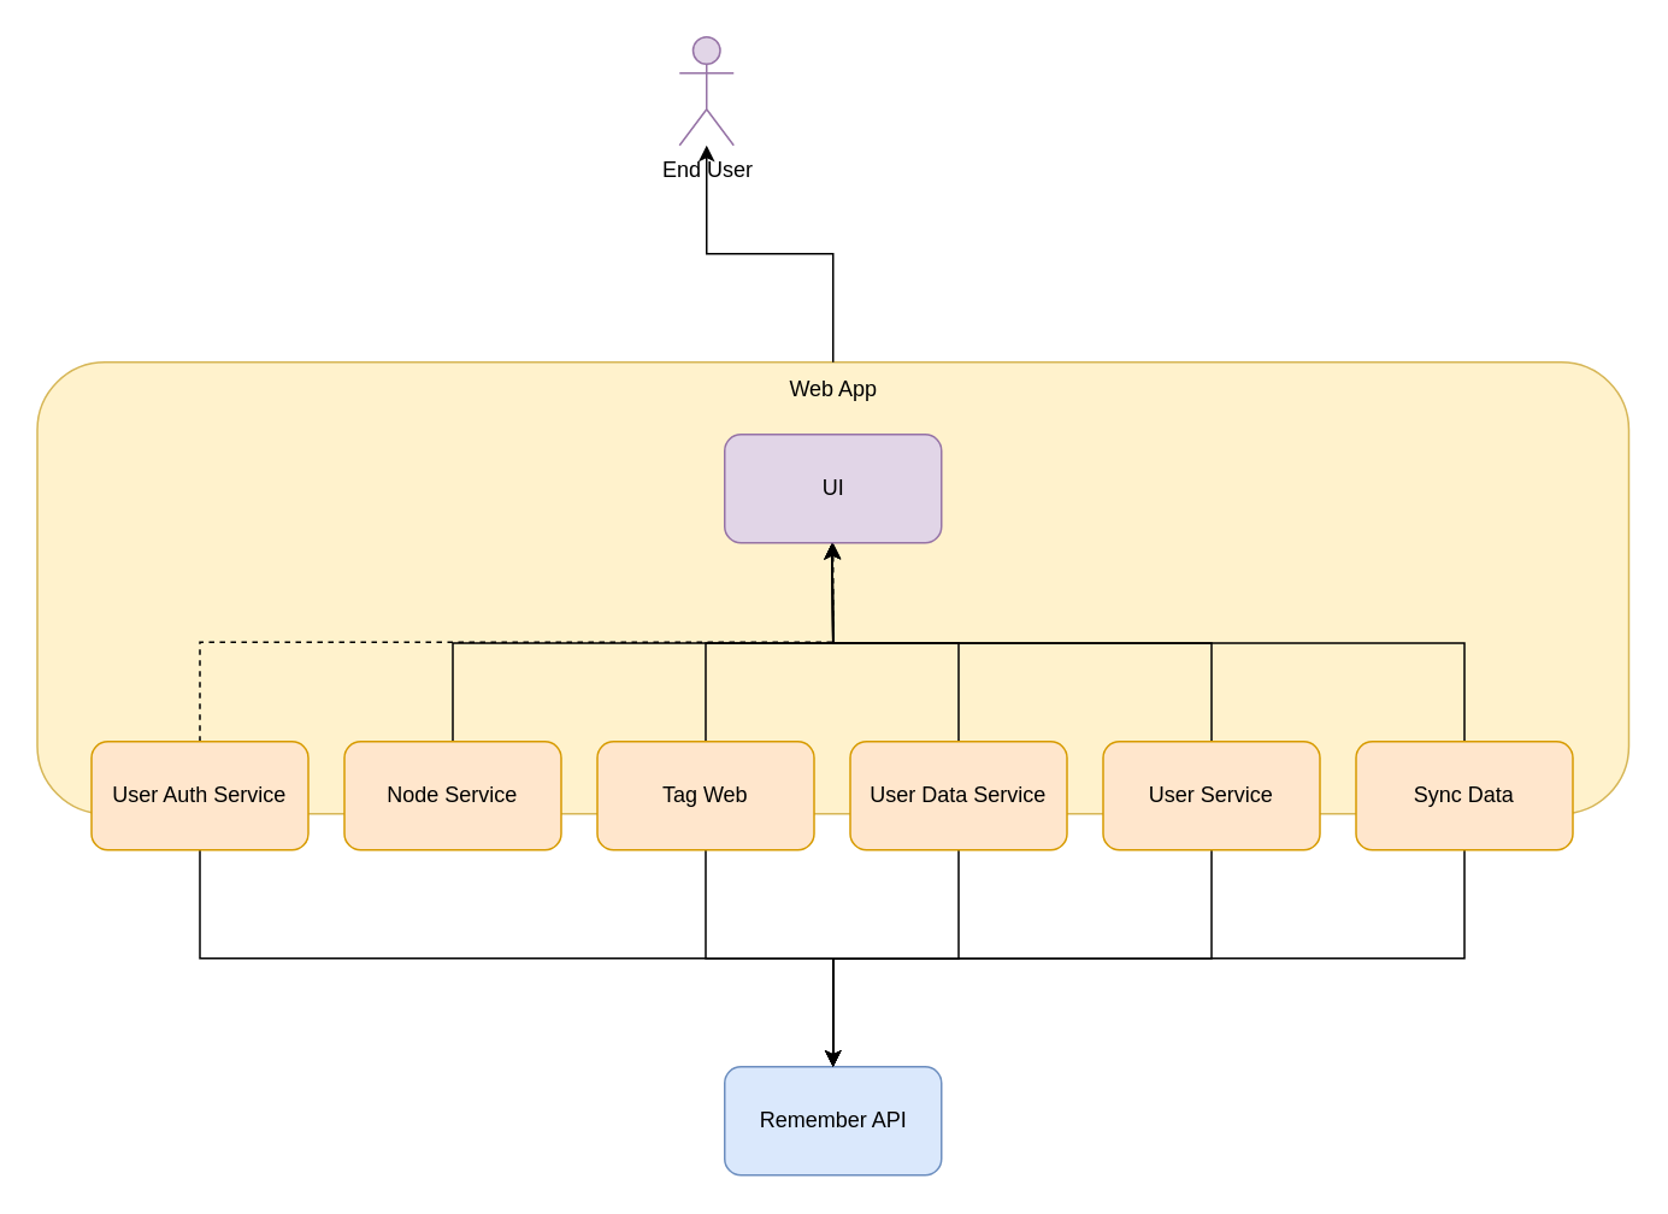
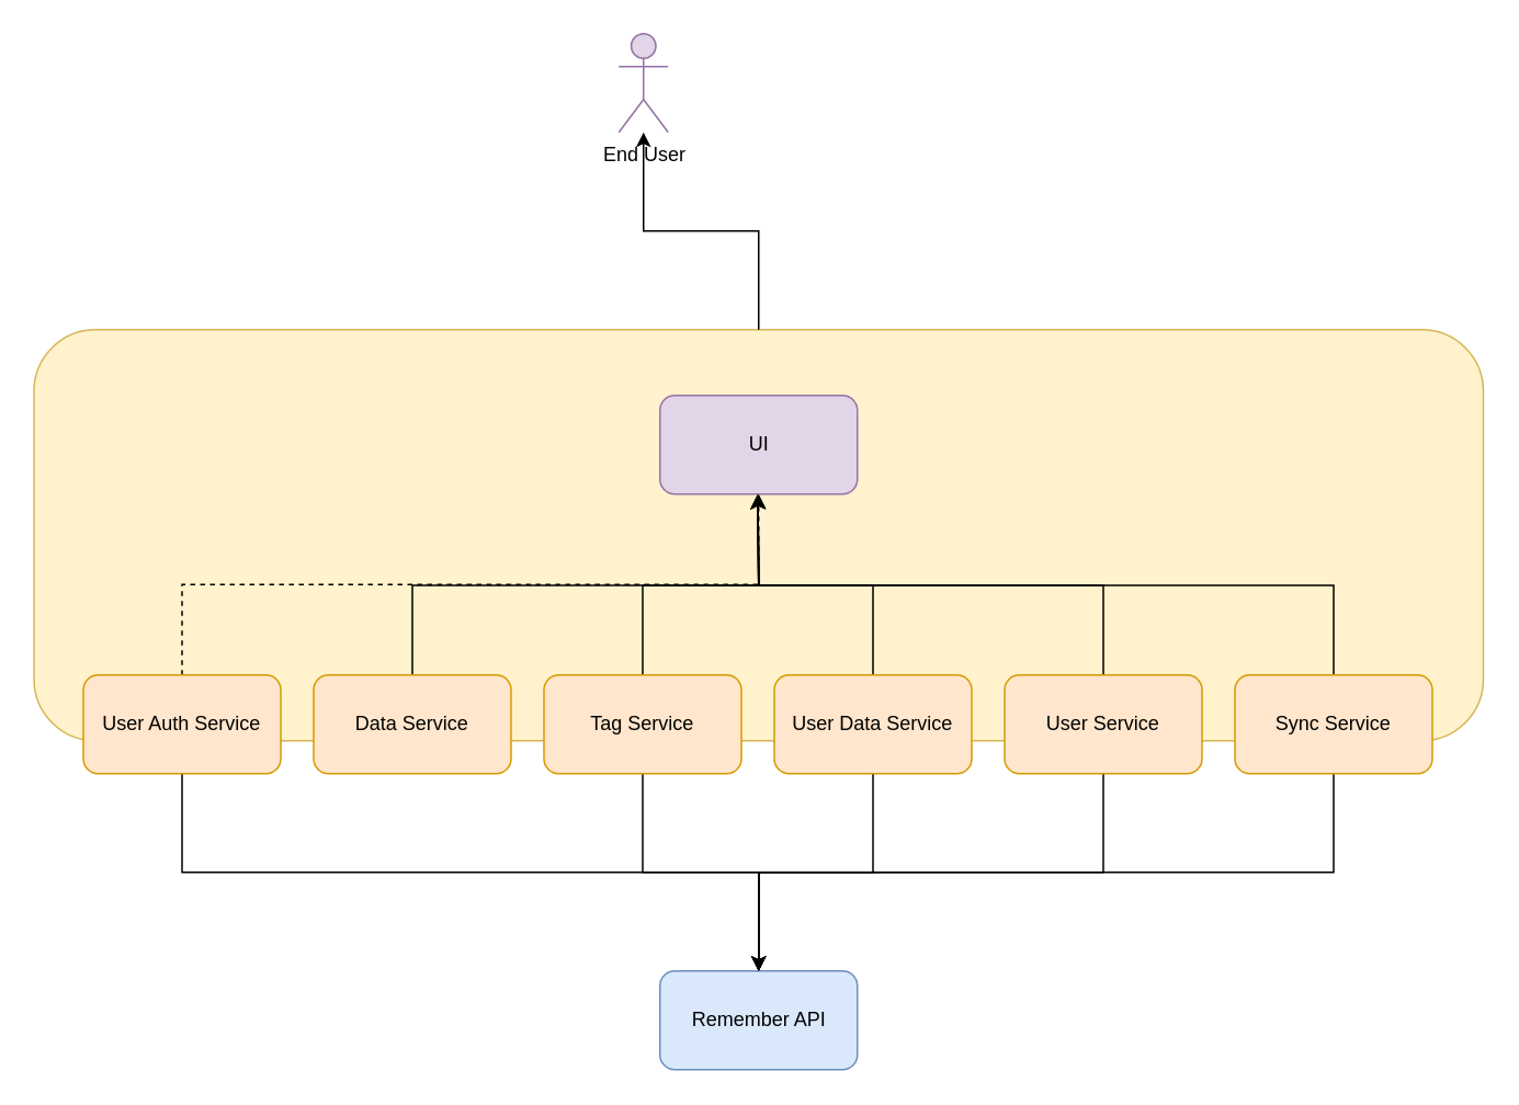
  <mxCell id="0" />
  <mxCell id="1" parent="0" />
  <mxCell id="2" value="" style="rounded=1;whiteSpace=wrap;html=1;fillColor=#fff2cc;strokeColor=#d6b656;" parent="1" vertex="1"><mxGeometry x="20" y="200" width="881" height="250" as="geometry" /></mxCell>
  <mxCell id="3" value="Remember API" style="rounded=1;whiteSpace=wrap;html=1;fillColor=#dae8fc;strokeColor=#6c8ebf;" parent="1" vertex="1"><mxGeometry x="400.5" y="590" width="120" height="60" as="geometry" /></mxCell>
  <mxCell id="4" style="edgeStyle=orthogonalEdgeStyle;rounded=0;orthogonalLoop=1;jettySize=auto;html=1;exitX=0.5;exitY=0;exitDx=0;exitDy=0;" parent="1" source="2" target="24" edge="1"><mxGeometry relative="1" as="geometry" /></mxCell>
  <mxCell id="5" style="edgeStyle=orthogonalEdgeStyle;rounded=0;orthogonalLoop=1;jettySize=auto;html=1;exitX=0.5;exitY=1;exitDx=0;exitDy=0;entryX=0.5;entryY=0;entryDx=0;entryDy=0;" parent="1" source="7" target="3" edge="1"><mxGeometry relative="1" as="geometry" /></mxCell>
  <mxCell id="6" style="edgeStyle=orthogonalEdgeStyle;rounded=0;orthogonalLoop=1;jettySize=auto;html=1;exitX=0.5;exitY=0;exitDx=0;exitDy=0;entryX=0.5;entryY=1;entryDx=0;entryDy=0;dashed=1;" parent="1" source="7" target="23" edge="1"><mxGeometry relative="1" as="geometry" /></mxCell>
  <mxCell id="7" value="User Auth Service" style="rounded=1;whiteSpace=wrap;html=1;fillColor=#ffe6cc;strokeColor=#d79b00;" parent="1" vertex="1"><mxGeometry x="50" y="410" width="120" height="60" as="geometry" /></mxCell>
  <mxCell id="8" style="edgeStyle=orthogonalEdgeStyle;rounded=0;orthogonalLoop=1;jettySize=auto;html=1;exitX=0.5;exitY=0;exitDx=0;exitDy=0;" parent="1" source="9" edge="1"><mxGeometry relative="1" as="geometry"><mxPoint x="460" y="300" as="targetPoint" /></mxGeometry></mxCell>
- <mxCell id="9" value="Node Service" style="rounded=1;whiteSpace=wrap;html=1;fillColor=#ffe6cc;strokeColor=#d79b00;" parent="1" vertex="1"><mxGeometry x="190" y="410" width="120" height="60" as="geometry" /></mxCell>
+ <mxCell id="9" value="Data Service" style="rounded=1;whiteSpace=wrap;html=1;fillColor=#ffe6cc;strokeColor=#d79b00;" parent="1" vertex="1"><mxGeometry x="190" y="410" width="120" height="60" as="geometry" /></mxCell>
  <mxCell id="10" style="edgeStyle=orthogonalEdgeStyle;rounded=0;orthogonalLoop=1;jettySize=auto;html=1;exitX=0.5;exitY=1;exitDx=0;exitDy=0;entryX=0.5;entryY=0;entryDx=0;entryDy=0;" parent="1" source="12" target="3" edge="1"><mxGeometry relative="1" as="geometry"><mxPoint x="390" y="590" as="targetPoint" /></mxGeometry></mxCell>
  <mxCell id="11" style="edgeStyle=orthogonalEdgeStyle;rounded=0;orthogonalLoop=1;jettySize=auto;html=1;exitX=0.5;exitY=0;exitDx=0;exitDy=0;" parent="1" source="12" edge="1"><mxGeometry relative="1" as="geometry"><mxPoint x="460" y="300" as="targetPoint" /></mxGeometry></mxCell>
- <mxCell id="12" value="Tag Web" style="rounded=1;whiteSpace=wrap;html=1;fillColor=#ffe6cc;strokeColor=#d79b00;" parent="1" vertex="1"><mxGeometry x="330" y="410" width="120" height="60" as="geometry" /></mxCell>
+ <mxCell id="12" value="Tag Service" style="rounded=1;whiteSpace=wrap;html=1;fillColor=#ffe6cc;strokeColor=#d79b00;" parent="1" vertex="1"><mxGeometry x="330" y="410" width="120" height="60" as="geometry" /></mxCell>
  <mxCell id="13" style="edgeStyle=orthogonalEdgeStyle;rounded=0;orthogonalLoop=1;jettySize=auto;html=1;exitX=0.5;exitY=1;exitDx=0;exitDy=0;entryX=0.5;entryY=0;entryDx=0;entryDy=0;" parent="1" source="15" target="3" edge="1"><mxGeometry relative="1" as="geometry"><mxPoint x="390" y="590" as="targetPoint" /></mxGeometry></mxCell>
  <mxCell id="14" style="edgeStyle=orthogonalEdgeStyle;rounded=0;orthogonalLoop=1;jettySize=auto;html=1;exitX=0.5;exitY=0;exitDx=0;exitDy=0;" parent="1" source="15" edge="1"><mxGeometry relative="1" as="geometry"><mxPoint x="460" y="300" as="targetPoint" /></mxGeometry></mxCell>
  <mxCell id="15" value="User Data Service" style="rounded=1;whiteSpace=wrap;html=1;fillColor=#ffe6cc;strokeColor=#d79b00;" parent="1" vertex="1"><mxGeometry x="470" y="410" width="120" height="60" as="geometry" /></mxCell>
  <mxCell id="16" style="edgeStyle=orthogonalEdgeStyle;rounded=0;orthogonalLoop=1;jettySize=auto;html=1;exitX=0.5;exitY=1;exitDx=0;exitDy=0;entryX=0.5;entryY=0;entryDx=0;entryDy=0;" parent="1" source="18" target="3" edge="1"><mxGeometry relative="1" as="geometry" /></mxCell>
  <mxCell id="17" style="edgeStyle=orthogonalEdgeStyle;rounded=0;orthogonalLoop=1;jettySize=auto;html=1;exitX=0.5;exitY=0;exitDx=0;exitDy=0;" parent="1" source="18" edge="1"><mxGeometry relative="1" as="geometry"><mxPoint x="460" y="300" as="targetPoint" /></mxGeometry></mxCell>
  <mxCell id="18" value="User Service" style="rounded=1;whiteSpace=wrap;html=1;fillColor=#ffe6cc;strokeColor=#d79b00;" parent="1" vertex="1"><mxGeometry x="610" y="410" width="120" height="60" as="geometry" /></mxCell>
  <mxCell id="19" style="edgeStyle=orthogonalEdgeStyle;rounded=0;orthogonalLoop=1;jettySize=auto;html=1;exitX=0.5;exitY=1;exitDx=0;exitDy=0;entryX=0.5;entryY=0;entryDx=0;entryDy=0;" parent="1" source="21" target="3" edge="1"><mxGeometry relative="1" as="geometry" /></mxCell>
  <mxCell id="20" style="edgeStyle=orthogonalEdgeStyle;rounded=0;orthogonalLoop=1;jettySize=auto;html=1;exitX=0.5;exitY=0;exitDx=0;exitDy=0;" parent="1" source="21" edge="1"><mxGeometry relative="1" as="geometry"><mxPoint x="460" y="300" as="targetPoint" /></mxGeometry></mxCell>
- <mxCell id="21" value="Sync Data" style="rounded=1;whiteSpace=wrap;html=1;fillColor=#ffe6cc;strokeColor=#d79b00;" parent="1" vertex="1"><mxGeometry x="750" y="410" width="120" height="60" as="geometry" /></mxCell>
+ <mxCell id="21" value="Sync Service" style="rounded=1;whiteSpace=wrap;html=1;fillColor=#ffe6cc;strokeColor=#d79b00;" parent="1" vertex="1"><mxGeometry x="750" y="410" width="120" height="60" as="geometry" /></mxCell>
  <mxCell id="22" value="App" style="text;html=1;strokeColor=none;fillColor=none;align=center;verticalAlign=middle;whiteSpace=wrap;rounded=0;" parent="1" vertex="1"><mxGeometry x="450" y="230" width="60" height="30" as="geometry" /></mxCell>
  <mxCell id="23" value="UI" style="rounded=1;whiteSpace=wrap;html=1;fillColor=#e1d5e7;strokeColor=#9673a6;" parent="1" vertex="1"><mxGeometry x="400.5" y="240" width="120" height="60" as="geometry" /></mxCell>
  <mxCell id="24" value="End User" style="shape=umlActor;verticalLabelPosition=bottom;verticalAlign=top;html=1;outlineConnect=0;fillColor=#e1d5e7;strokeColor=#9673a6;" parent="1" vertex="1"><mxGeometry x="375.5" y="20" width="30" height="60" as="geometry" /></mxCell>
- <mxCell id="25" value="Web App" style="text;html=1;strokeColor=none;fillColor=none;align=center;verticalAlign=middle;whiteSpace=wrap;rounded=0;" parent="1" vertex="1"><mxGeometry x="430.5" y="200" width="60" height="30" as="geometry" /></mxCell>
